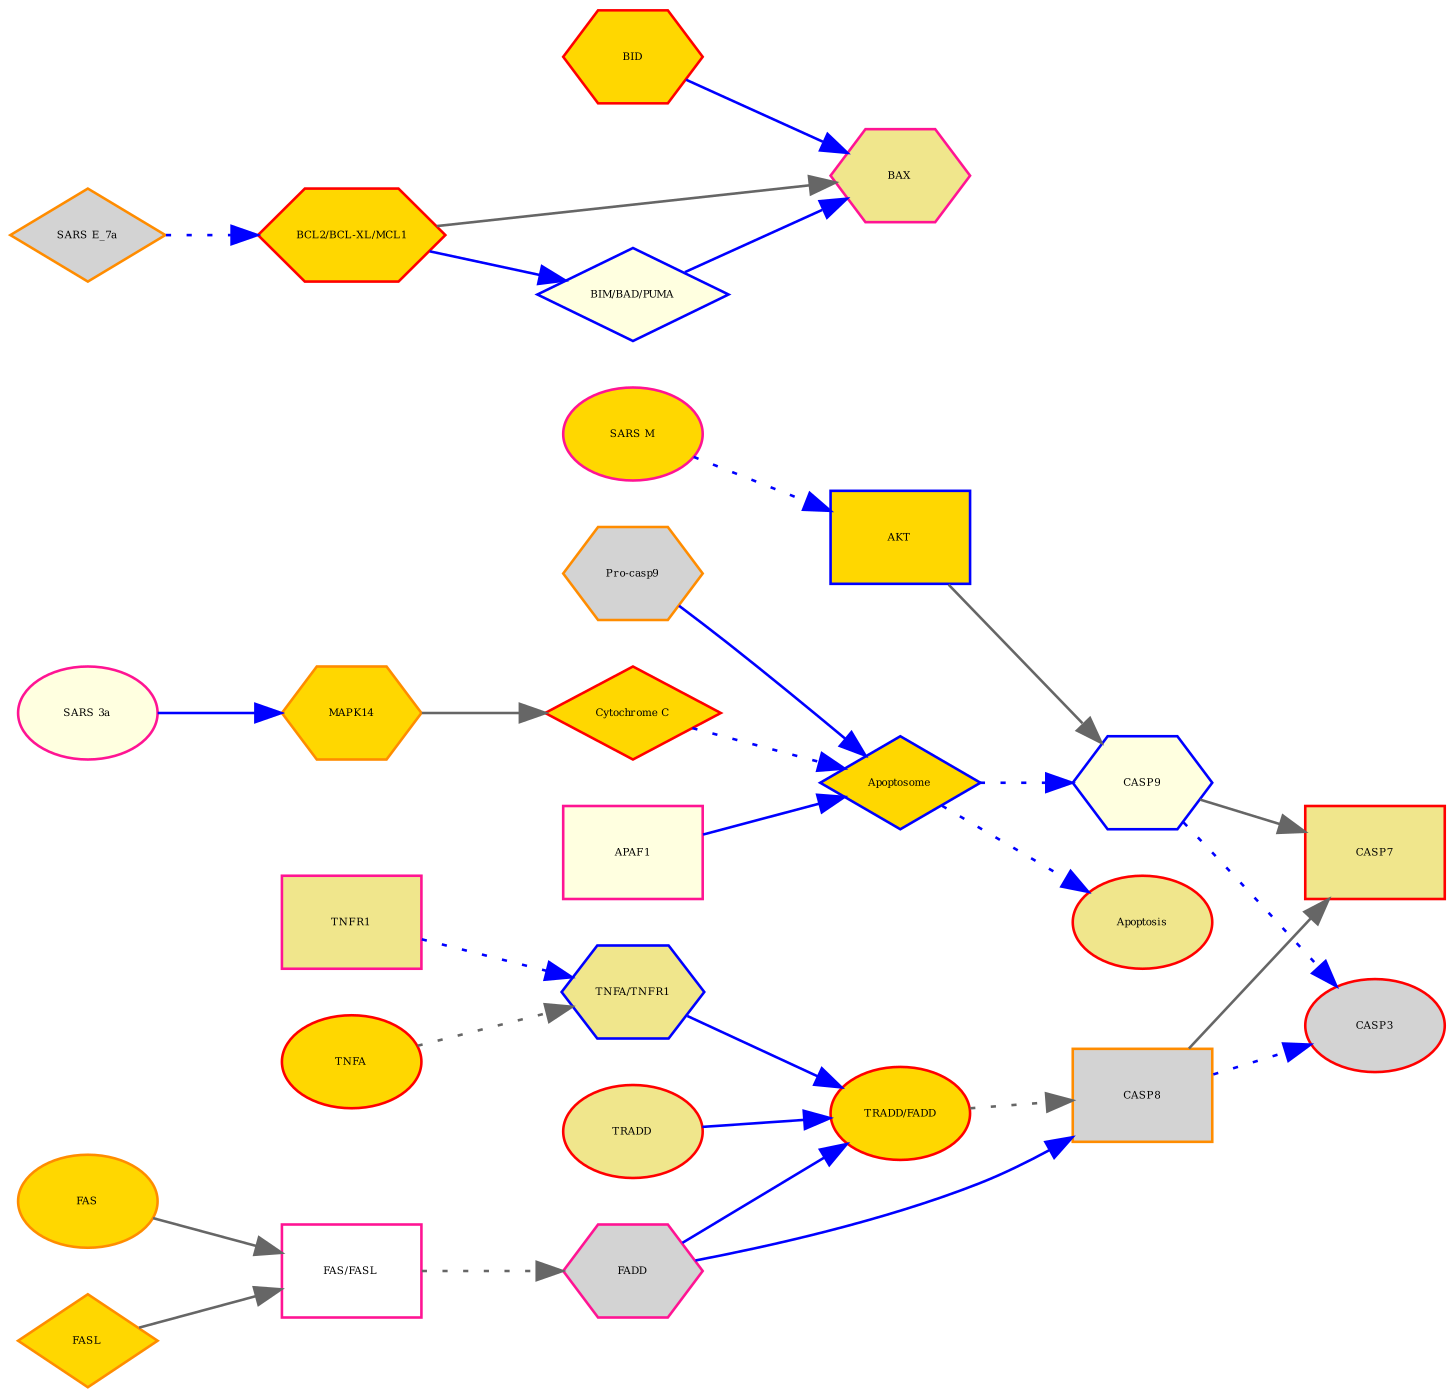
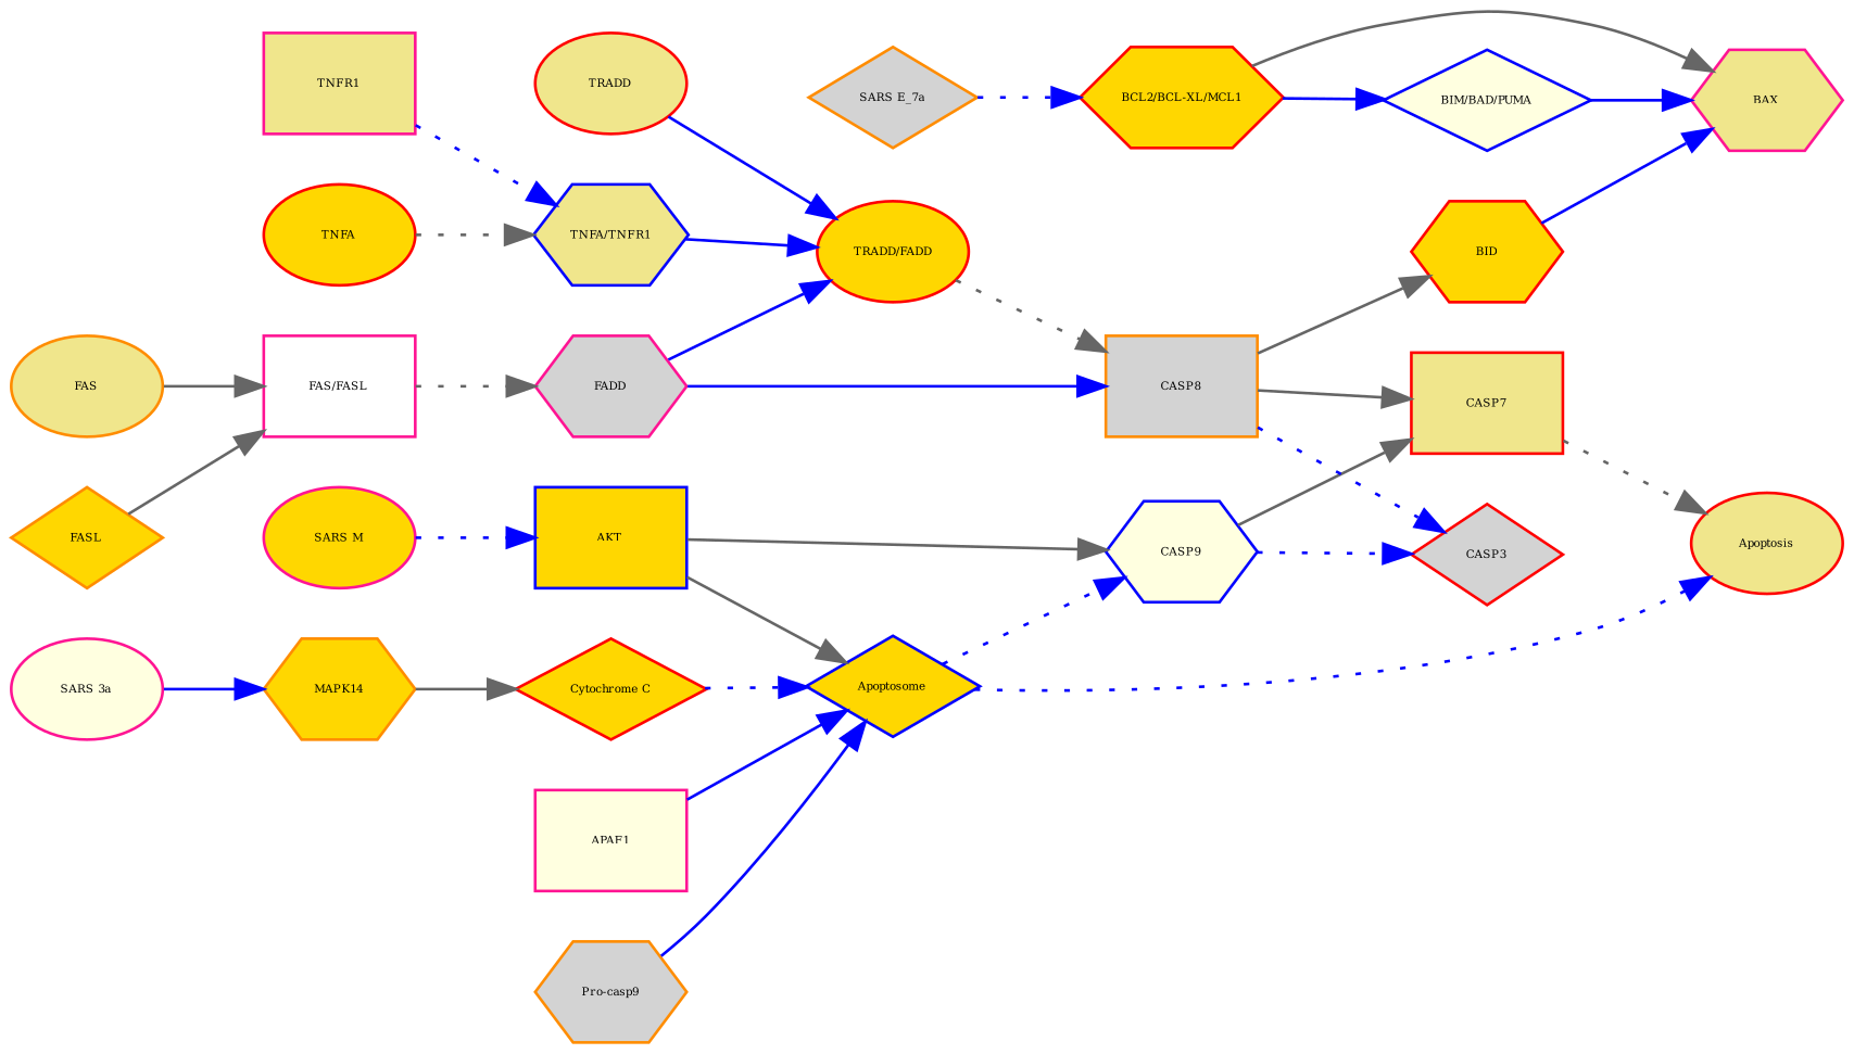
  strict digraph {
    rankdir=LR
    node [bipartite=0 cls=macromolecule color=red fillcolor=gold fontsize=4 shape=hexagon style=filled]
    edge [color=blue interaction_type=catalysis style=solid]
    n1 [fillcolor=khaki label=CASP7 shape=box]
    n2 [cls=phenotype fillcolor=khaki label=Apoptosis shape=ellipse]
    n3 [cls=complex color=blue label=Apoptosome shape=diamond]
    n4 [color=blue fillcolor=lightyellow label=CASP9]
-   n5 [fillcolor=lightgrey label=CASP3 shape=ellipse]
+   n5 [fillcolor=lightgrey label=CASP3 shape=diamond]
    n6 [color=deeppink label="SARS M" shape=ellipse]
    n7 [color=blue label=AKT shape=box]
    n8 [cls=complex label="TRADD/FADD" shape=ellipse]
    n9 [color=darkorange fillcolor=lightgrey label=CASP8 shape=box]
    n10 [label=BID]
    n11 [color=darkorange fillcolor=lightgrey label="SARS E_7a" shape=diamond]
    n12 [cls=complex label="BCL2/BCL-XL/MCL1"]
    n13 [color=deeppink fillcolor=khaki label=BAX]
    n14 [cls=complex color=blue fillcolor=lightyellow label="BIM/BAD/PUMA" shape=diamond]
    n15 [fillcolor=khaki label=TRADD shape=ellipse]
    n16 [color=deeppink fillcolor=lightgrey label=FADD]
    n17 [cls=complex color=blue fillcolor=khaki label="TNFA/TNFR1"]
    n18 [cls=complex color=deeppink fillcolor=white label="FAS/FASL" shape=box]
    n19 [color=deeppink fillcolor=lightyellow label="SARS 3a" shape=ellipse]
    n20 [color=darkorange label=MAPK14]
    n21 [label="Cytochrome C" shape=diamond]
    n22 [color=deeppink fillcolor=khaki label=TNFR1 shape=box]
    n23 [color=darkorange label=FASL shape=diamond]
    n24 [color=deeppink fillcolor=lightyellow label=APAF1 shape=box]
    n25 [color=darkorange fillcolor=lightgrey label="Pro-casp9"]
-   n26 [color=darkorange label=FAS shape=ellipse]
+   n26 [color=darkorange fillcolor=khaki label=FAS shape=ellipse]
    n27 [label=TNFA shape=ellipse]
+   n1 -> n2 [color=gray40 interaction_type=stimulation style=dotted]
    n3 -> n2 [interaction_type=stimulation style=dotted]
    n3 -> n4 [annotation="urn_miriam_kegg.pathway_hsa04210" style=dotted]
    n4 -> n1 [annotation="urn_miriam_kegg.pathway_hsa04210" color=gray40]
    n4 -> n5 [annotation="urn_miriam_kegg.pathway_hsa04210" style=dotted]
    n6 -> n7 [annotation=urn_miriam_pubmed_31226023 interaction_type=inhibition style=dotted]
+   n7 -> n3 [annotation="urn_miriam_kegg.pathway_hsa04210" color=gray40 interaction_type=inhibition]
    n7 -> n4 [annotation="urn_miriam_kegg.pathway_hsa04210" color=gray40 interaction_type=inhibition]
    n8 -> n9 [annotation="urn_miriam_kegg.pathway_hsa04210" color=gray40 style=dotted]
    n9 -> n1 [annotation="urn_miriam_kegg.pathway_hsa04210" color=gray40]
    n9 -> n5 [annotation="urn_miriam_kegg.pathway_hsa04210" style=dotted]
+   n9 -> n10 [annotation="urn_miriam_kegg.pathway_hsa04210" color=gray40]
    n10 -> n13 [annotation=urn_miriam_pubmed_31226023]
    n11 -> n12 [interaction_type=inhibition style=dotted]
    n12 -> n13 [annotation=urn_miriam_pubmed_31226023 color=gray40 interaction_type=inhibition]
    n12 -> n14 [interaction_type=inhibition]
    n14 -> n13 [annotation=urn_miriam_pubmed_31226023]
    n15 -> n8 [interaction_type=production]
    n16 -> n8 [interaction_type=production]
    n16 -> n9 [annotation="urn_miriam_kegg.pathway_hsa04210"]
    n17 -> n8 [annotation="urn_miriam_kegg.pathway_hsa04210"]
    n18 -> n16 [annotation="urn_miriam_kegg.pathway_hsa04210" color=gray40 style=dotted]
    n19 -> n20 [annotation=urn_miriam_pubmed_31226023]
    n20 -> n21 [annotation="urn_miriam_kegg.pathway_hsa04210|urn_miriam_pubmed_31226023" color=gray40]
    n21 -> n3 [interaction_type=production style=dotted]
    n22 -> n17 [interaction_type=production style=dotted]
    n23 -> n18 [color=gray40 interaction_type=production]
    n24 -> n3 [interaction_type=production]
    n25 -> n3 [interaction_type=production]
    n26 -> n18 [color=gray40 interaction_type=production]
    n27 -> n17 [color=gray40 interaction_type=production style=dotted]
  }
